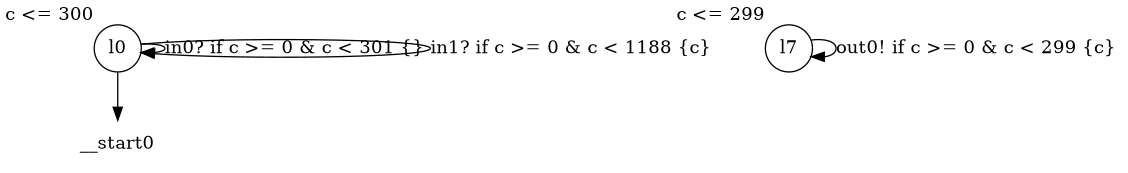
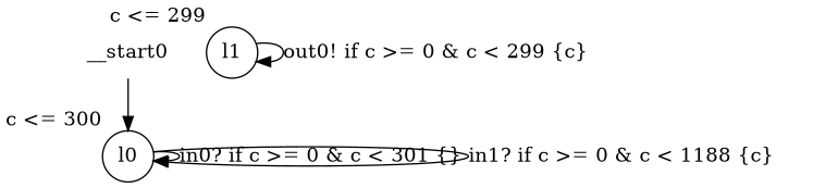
  digraph {
    node [shape=circle margin=0]
    __start0 [shape=none margin=""]
    n2 [label=l0 xlabel="c <= 300"]
-   n3 [label=l7 xlabel="c <= 299"]
-   n2 -> __start0
+   n3 [label=l1 xlabel="c <= 299"]
+   __start0 -> n2
    n2 -> n2 [label="in0? if c >= 0 & c < 301 {} "]
    n2 -> n2 [label="in1? if c >= 0 & c < 1188 {c} "]
    n3 -> n3 [label="out0! if c >= 0 & c < 299 {c} "]
  }
